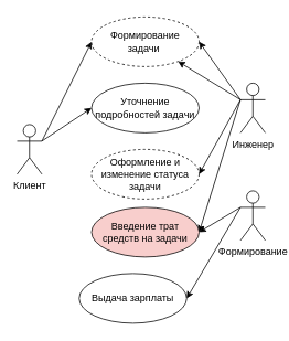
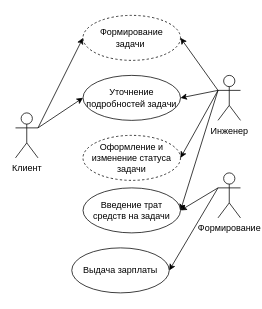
  <mxCell id="0" />
  <mxCell id="1" parent="0" />
  <mxCell id="2" value="Клиент" style="shape=umlActor;verticalLabelPosition=bottom;verticalAlign=top;html=1;outlineConnect=0;" vertex="1" parent="1"><mxGeometry x="20" y="150" width="30" height="60" as="geometry" /></mxCell>
  <mxCell id="3" value="Инженер" style="shape=umlActor;verticalLabelPosition=bottom;verticalAlign=top;html=1;outlineConnect=0;" vertex="1" parent="1"><mxGeometry x="290" y="100" width="30" height="60" as="geometry" /></mxCell>
  <mxCell id="4" value="Формирование" style="shape=umlActor;verticalLabelPosition=bottom;verticalAlign=top;html=1;outlineConnect=0;" vertex="1" parent="1"><mxGeometry x="290" y="230" width="30" height="60" as="geometry" /></mxCell>
  <mxCell id="5" value="Формирование задачи&amp;nbsp;" style="ellipse;whiteSpace=wrap;html=1;dashed=1;" vertex="1" parent="1"><mxGeometry x="110" y="20" width="130" height="60" as="geometry" /></mxCell>
  <mxCell id="6" value="" style="endArrow=classic;html=1;rounded=0;entryX=1;entryY=0.5;entryDx=0;entryDy=0;" edge="1" parent="1" target="5"><mxGeometry width="50" height="50" relative="1" as="geometry"><mxPoint x="290" y="120" as="sourcePoint" /><mxPoint x="330" y="180" as="targetPoint" /></mxGeometry></mxCell>
  <mxCell id="7" value="Уточнение подробностей задачи" style="ellipse;whiteSpace=wrap;html=1;" vertex="1" parent="1"><mxGeometry x="110" y="100" width="130" height="60" as="geometry" /></mxCell>
- <mxCell id="8" value="" style="endArrow=classic;html=1;rounded=0;exitX=0;exitY=0.333;exitDx=0;exitDy=0;exitPerimeter=0;" edge="1" parent="1" source="3" target="5"><mxGeometry width="50" height="50" relative="1" as="geometry"><mxPoint x="280" y="230" as="sourcePoint" /><mxPoint x="330" y="180" as="targetPoint" /></mxGeometry></mxCell>
+ <mxCell id="8" value="" style="endArrow=classic;html=1;rounded=0;entryX=1;entryY=0.5;entryDx=0;entryDy=0;exitX=0;exitY=0.333;exitDx=0;exitDy=0;exitPerimeter=0;" edge="1" parent="1" source="3" target="7"><mxGeometry width="50" height="50" relative="1" as="geometry"><mxPoint x="280" y="230" as="sourcePoint" /><mxPoint x="330" y="180" as="targetPoint" /></mxGeometry></mxCell>
  <mxCell id="9" value="" style="endArrow=classic;html=1;rounded=0;exitX=1;exitY=0.333;exitDx=0;exitDy=0;exitPerimeter=0;" edge="1" parent="1" source="2"><mxGeometry width="50" height="50" relative="1" as="geometry"><mxPoint x="280" y="230" as="sourcePoint" /><mxPoint x="110" y="130" as="targetPoint" /></mxGeometry></mxCell>
  <mxCell id="10" value="Оформление и изменение статуса задачи" style="ellipse;whiteSpace=wrap;html=1;dashed=1;" vertex="1" parent="1"><mxGeometry x="110" y="180" width="130" height="60" as="geometry" /></mxCell>
  <mxCell id="11" value="" style="endArrow=classic;html=1;rounded=0;entryX=1;entryY=0.5;entryDx=0;entryDy=0;" edge="1" parent="1" target="10"><mxGeometry width="50" height="50" relative="1" as="geometry"><mxPoint x="290" y="120" as="sourcePoint" /><mxPoint x="330" y="180" as="targetPoint" /></mxGeometry></mxCell>
- <mxCell id="12" value="Введение трат средств на задачи" style="ellipse;whiteSpace=wrap;html=1;fillColor=#f8cecc;" vertex="1" parent="1"><mxGeometry x="110" y="250" width="130" height="60" as="geometry" /></mxCell>
+ <mxCell id="12" value="Введение трат средств на задачи" style="ellipse;whiteSpace=wrap;html=1;" vertex="1" parent="1"><mxGeometry x="110" y="250" width="130" height="60" as="geometry" /></mxCell>
  <mxCell id="13" value="" style="endArrow=classic;html=1;rounded=0;exitX=0;exitY=0.333;exitDx=0;exitDy=0;exitPerimeter=0;entryX=1;entryY=0.5;entryDx=0;entryDy=0;" edge="1" parent="1" source="3" target="12"><mxGeometry width="50" height="50" relative="1" as="geometry"><mxPoint x="280" y="230" as="sourcePoint" /><mxPoint x="330" y="180" as="targetPoint" /></mxGeometry></mxCell>
  <mxCell id="14" value="" style="endArrow=classic;html=1;rounded=0;entryX=1;entryY=0.5;entryDx=0;entryDy=0;exitX=0;exitY=0.333;exitDx=0;exitDy=0;exitPerimeter=0;" edge="1" parent="1" source="4" target="12"><mxGeometry width="50" height="50" relative="1" as="geometry"><mxPoint x="280" y="230" as="sourcePoint" /><mxPoint x="330" y="180" as="targetPoint" /></mxGeometry></mxCell>
  <mxCell id="15" value="" style="endArrow=classic;html=1;rounded=0;entryX=0;entryY=0.5;entryDx=0;entryDy=0;exitX=1;exitY=0.333;exitDx=0;exitDy=0;exitPerimeter=0;" edge="1" parent="1" source="2" target="5"><mxGeometry width="50" height="50" relative="1" as="geometry"><mxPoint x="210" y="220" as="sourcePoint" /><mxPoint x="260" y="170" as="targetPoint" /></mxGeometry></mxCell>
  <mxCell id="16" value="Выдача зарплаты" style="ellipse;whiteSpace=wrap;html=1;" vertex="1" parent="1"><mxGeometry x="95" y="330" width="130" height="60" as="geometry" /></mxCell>
  <mxCell id="17" value="" style="endArrow=classic;html=1;rounded=0;entryX=1;entryY=0.5;entryDx=0;entryDy=0;" edge="1" parent="1" target="16"><mxGeometry width="50" height="50" relative="1" as="geometry"><mxPoint x="290" y="250" as="sourcePoint" /><mxPoint x="260" y="260" as="targetPoint" /></mxGeometry></mxCell>
